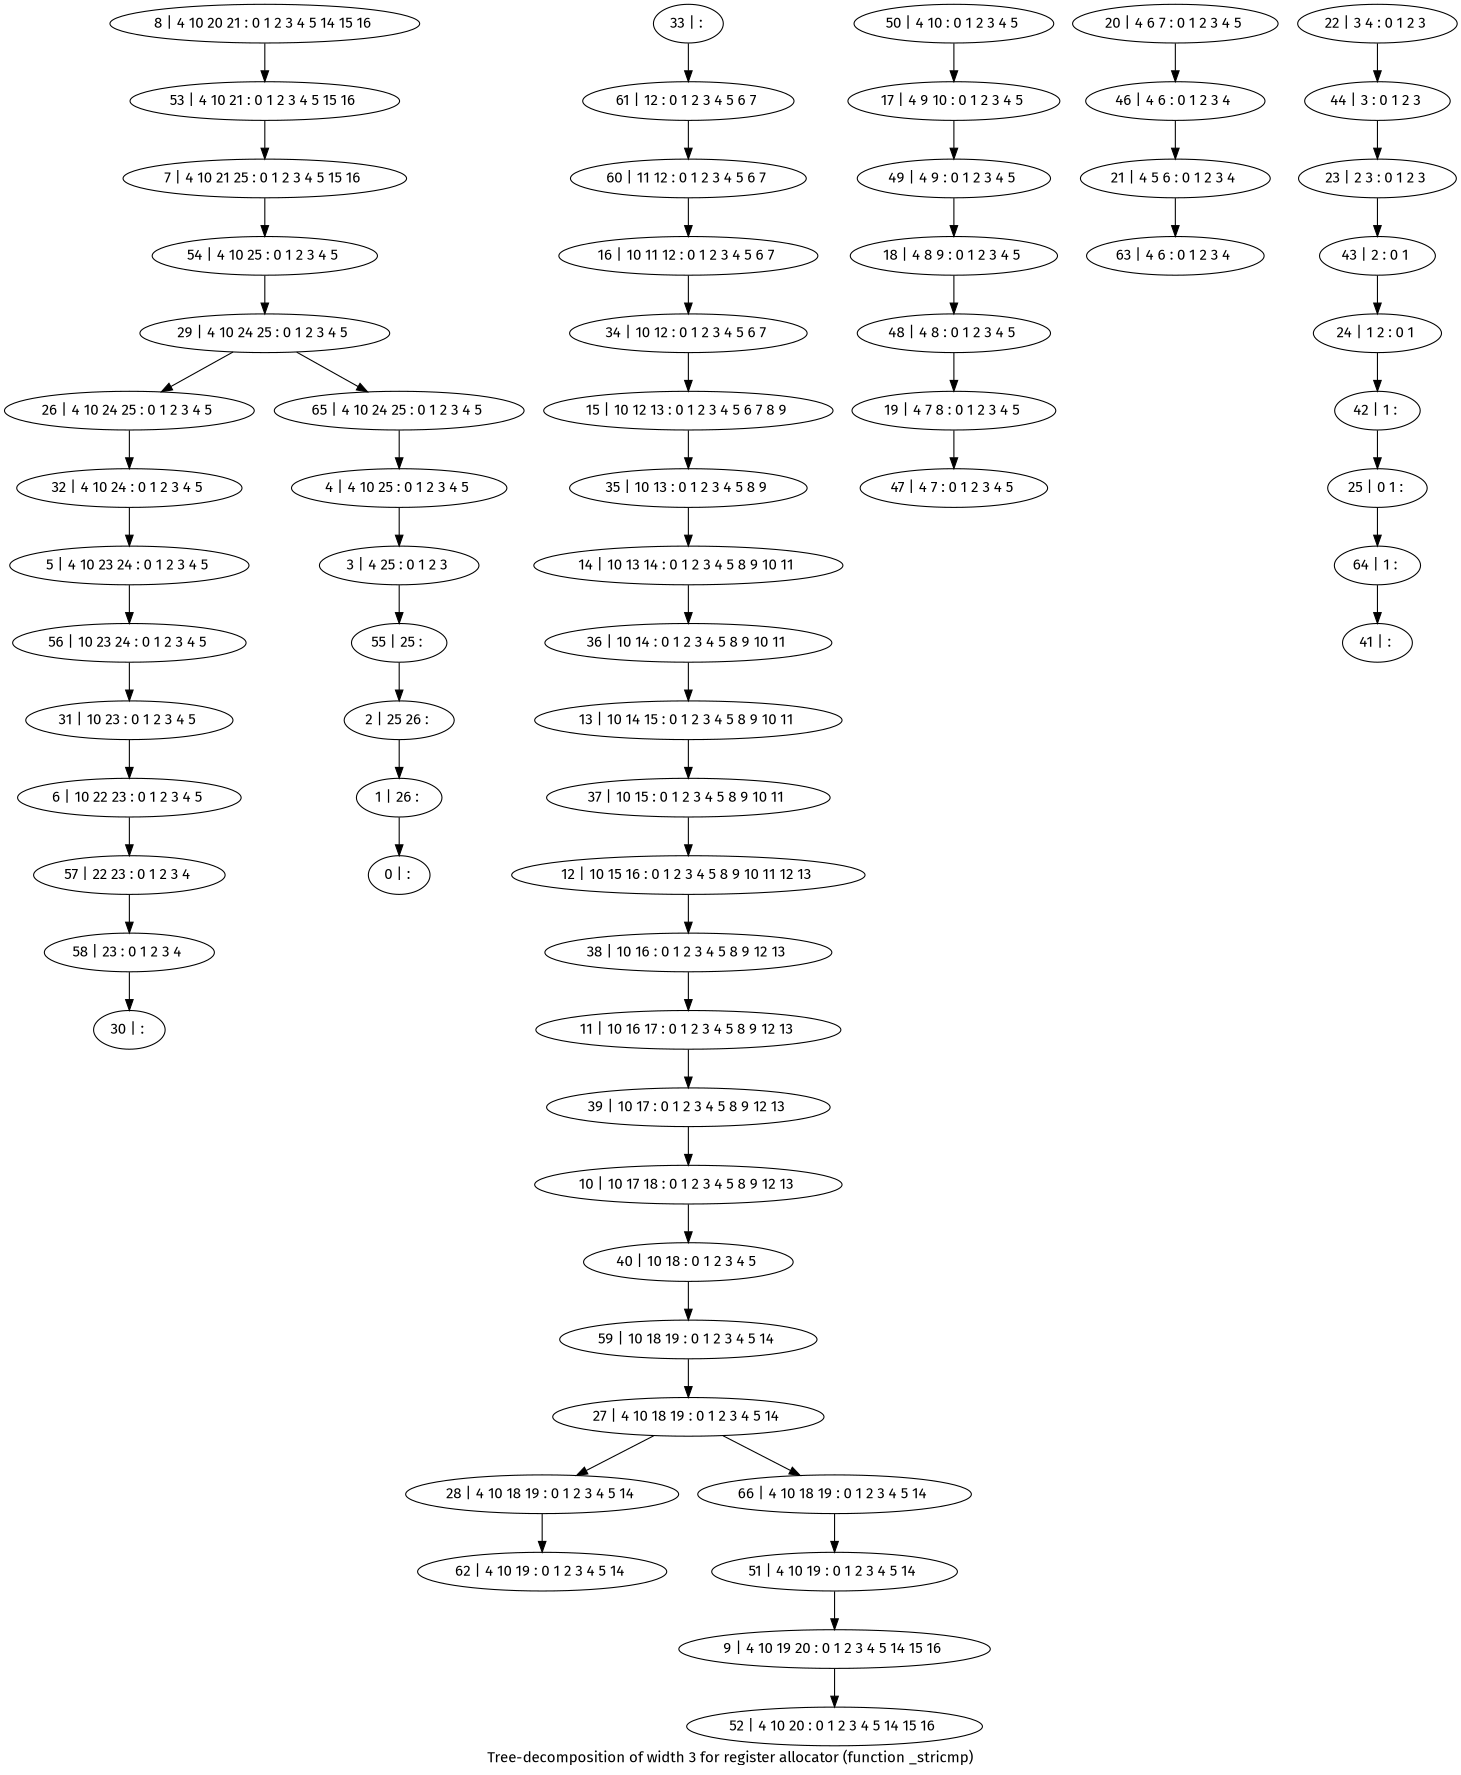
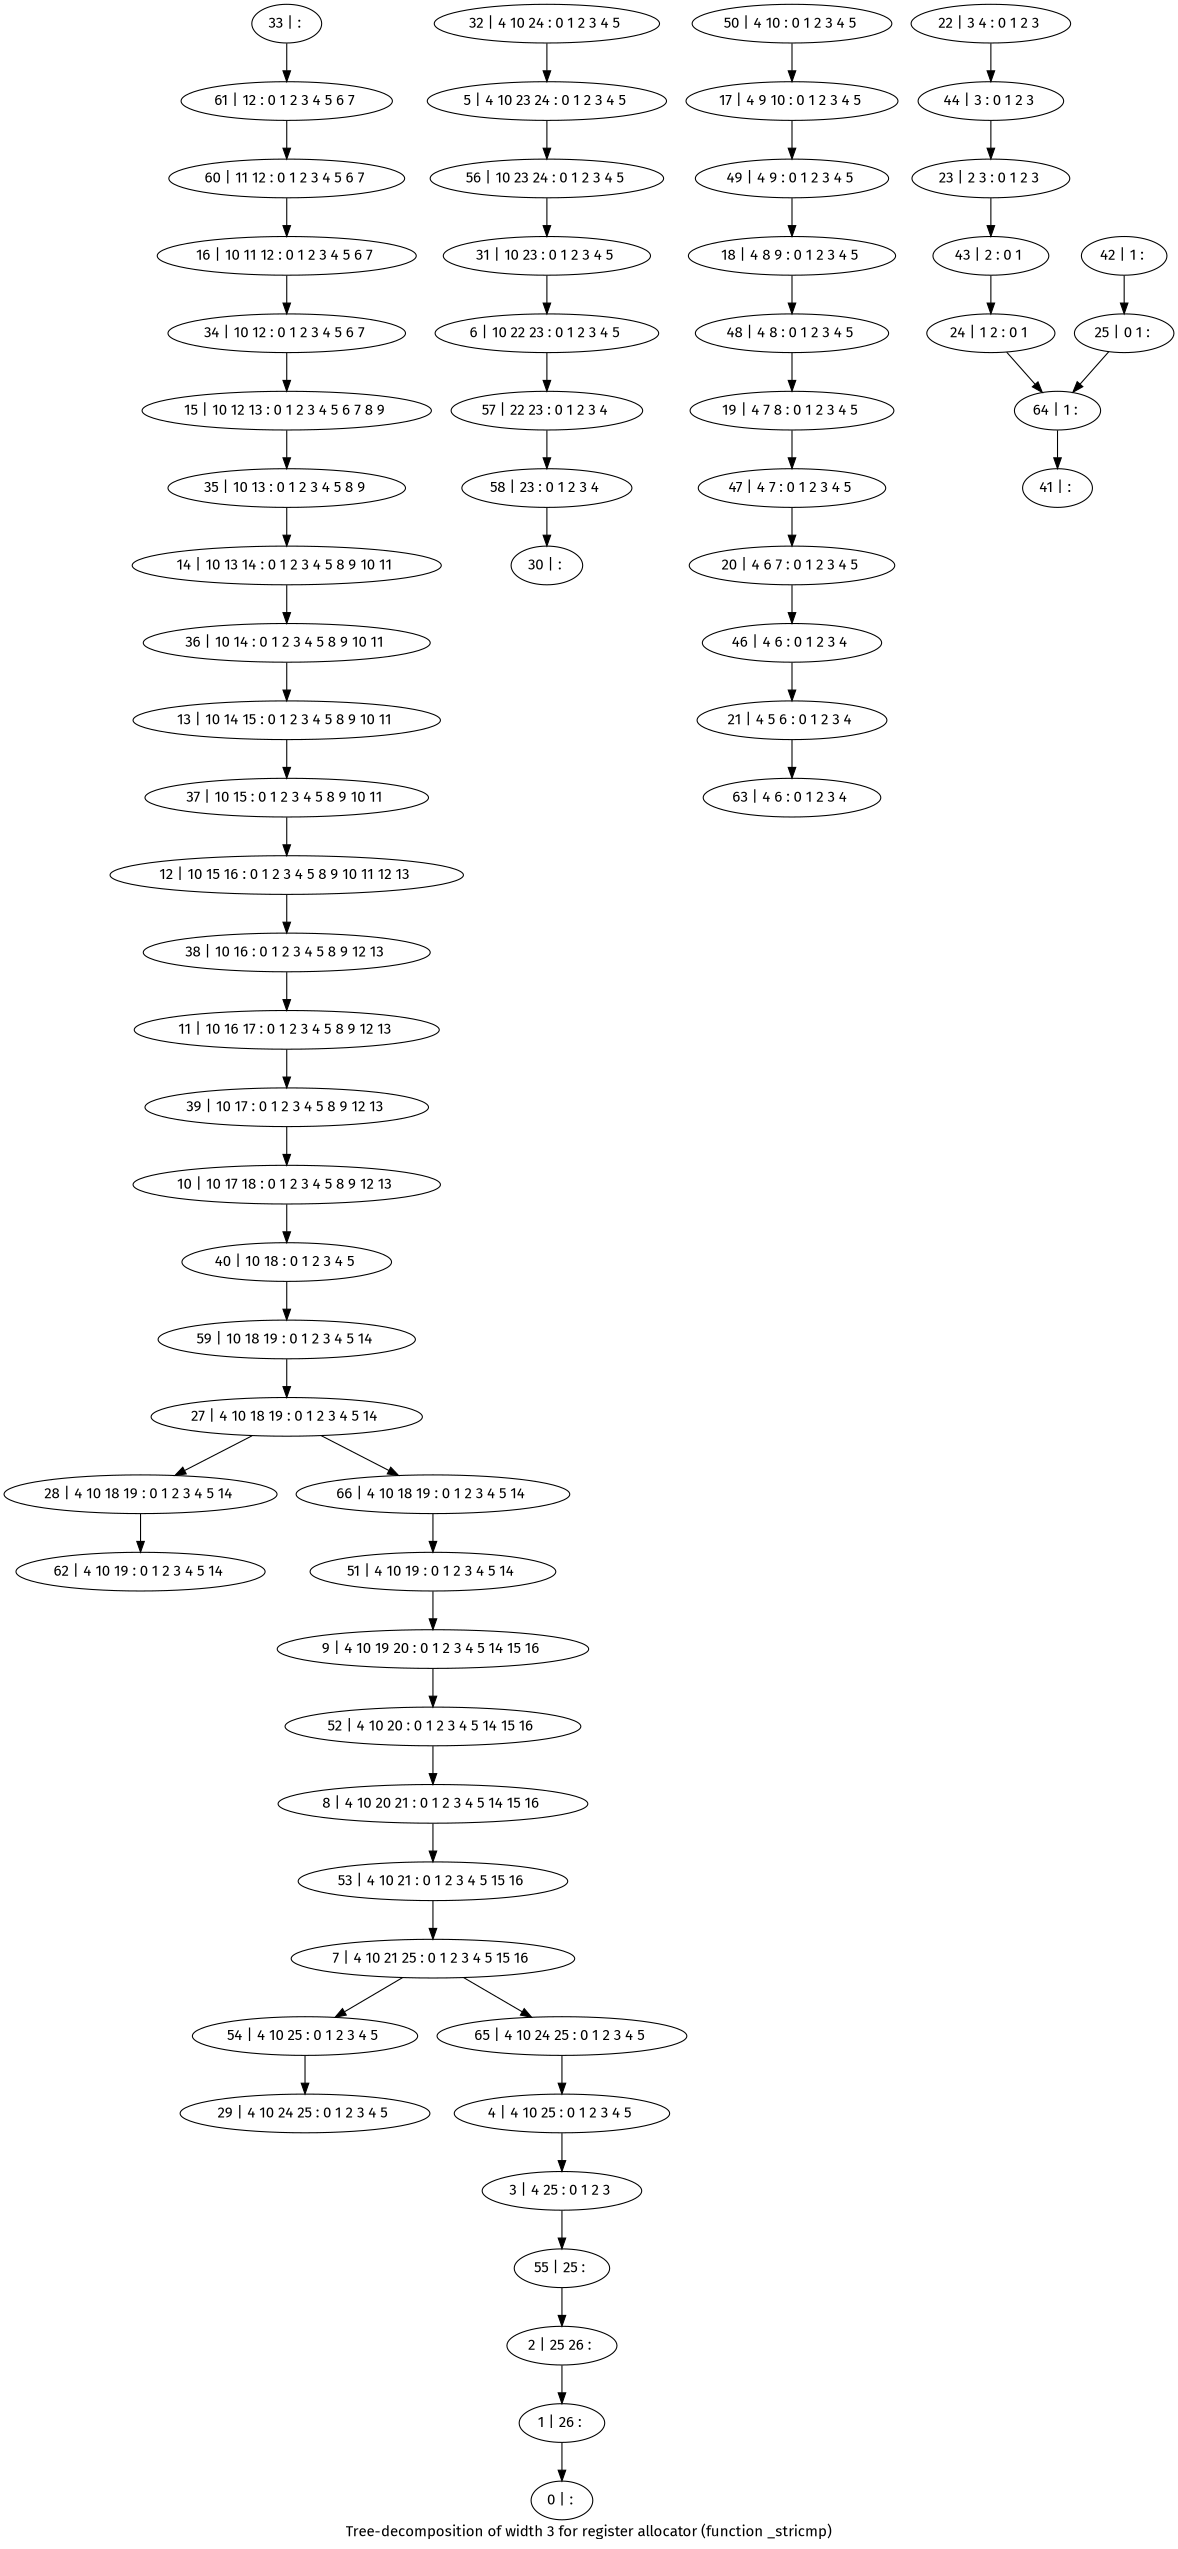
  digraph {
    fontname="Fira Sans"
    label="Tree-decomposition of width 3 for register allocator (function _stricmp)"
    node [fontname="Fira Sans"]
    edge [fontname="Fira Sans"]
    n1 [label="0 | : "]
    n2 [label="1 | 26 : "]
    n3 [label="2 | 25 26 : "]
    n4 [label="3 | 4 25 : 0 1 2 3 "]
    n5 [label="55 | 25 : "]
    n6 [label="4 | 4 10 25 : 0 1 2 3 4 5 "]
    n7 [label="5 | 4 10 23 24 : 0 1 2 3 4 5 "]
    n8 [label="56 | 10 23 24 : 0 1 2 3 4 5 "]
    n9 [label="31 | 10 23 : 0 1 2 3 4 5 "]
    n10 [label="6 | 10 22 23 : 0 1 2 3 4 5 "]
    n11 [label="57 | 22 23 : 0 1 2 3 4 "]
    n12 [label="58 | 23 : 0 1 2 3 4 "]
    n13 [label="7 | 4 10 21 25 : 0 1 2 3 4 5 15 16 "]
    n14 [label="54 | 4 10 25 : 0 1 2 3 4 5 "]
    n15 [label="29 | 4 10 24 25 : 0 1 2 3 4 5 "]
    n16 [label="8 | 4 10 20 21 : 0 1 2 3 4 5 14 15 16 "]
    n17 [label="53 | 4 10 21 : 0 1 2 3 4 5 15 16 "]
    n18 [label="9 | 4 10 19 20 : 0 1 2 3 4 5 14 15 16 "]
    n19 [label="52 | 4 10 20 : 0 1 2 3 4 5 14 15 16 "]
    n20 [label="10 | 10 17 18 : 0 1 2 3 4 5 8 9 12 13 "]
    n21 [label="40 | 10 18 : 0 1 2 3 4 5 "]
    n22 [label="59 | 10 18 19 : 0 1 2 3 4 5 14 "]
    n23 [label="11 | 10 16 17 : 0 1 2 3 4 5 8 9 12 13 "]
    n24 [label="39 | 10 17 : 0 1 2 3 4 5 8 9 12 13 "]
    n25 [label="12 | 10 15 16 : 0 1 2 3 4 5 8 9 10 11 12 13 "]
    n26 [label="38 | 10 16 : 0 1 2 3 4 5 8 9 12 13 "]
    n27 [label="13 | 10 14 15 : 0 1 2 3 4 5 8 9 10 11 "]
    n28 [label="37 | 10 15 : 0 1 2 3 4 5 8 9 10 11 "]
    n29 [label="14 | 10 13 14 : 0 1 2 3 4 5 8 9 10 11 "]
    n30 [label="36 | 10 14 : 0 1 2 3 4 5 8 9 10 11 "]
    n31 [label="15 | 10 12 13 : 0 1 2 3 4 5 6 7 8 9 "]
    n32 [label="35 | 10 13 : 0 1 2 3 4 5 8 9 "]
    n33 [label="16 | 10 11 12 : 0 1 2 3 4 5 6 7 "]
    n34 [label="34 | 10 12 : 0 1 2 3 4 5 6 7 "]
    n35 [label="17 | 4 9 10 : 0 1 2 3 4 5 "]
    n36 [label="49 | 4 9 : 0 1 2 3 4 5 "]
    n37 [label="18 | 4 8 9 : 0 1 2 3 4 5 "]
    n38 [label="48 | 4 8 : 0 1 2 3 4 5 "]
    n39 [label="19 | 4 7 8 : 0 1 2 3 4 5 "]
    n40 [label="47 | 4 7 : 0 1 2 3 4 5 "]
    n41 [label="20 | 4 6 7 : 0 1 2 3 4 5 "]
    n42 [label="46 | 4 6 : 0 1 2 3 4 "]
    n43 [label="21 | 4 5 6 : 0 1 2 3 4 "]
    n44 [label="63 | 4 6 : 0 1 2 3 4 "]
    n45 [label="22 | 3 4 : 0 1 2 3 "]
    n46 [label="44 | 3 : 0 1 2 3 "]
    n47 [label="23 | 2 3 : 0 1 2 3 "]
    n48 [label="43 | 2 : 0 1 "]
    n49 [label="24 | 1 2 : 0 1 "]
    n50 [label="42 | 1 : "]
    n51 [label="25 | 0 1 : "]
    n52 [label="64 | 1 : "]
    n53 [label="41 | : "]
-   n54 [label="26 | 4 10 24 25 : 0 1 2 3 4 5 "]
    n55 [label="32 | 4 10 24 : 0 1 2 3 4 5 "]
    n56 [label="27 | 4 10 18 19 : 0 1 2 3 4 5 14 "]
    n57 [label="28 | 4 10 18 19 : 0 1 2 3 4 5 14 "]
    n58 [label="66 | 4 10 18 19 : 0 1 2 3 4 5 14 "]
    n59 [label="62 | 4 10 19 : 0 1 2 3 4 5 14 "]
    n60 [label="51 | 4 10 19 : 0 1 2 3 4 5 14 "]
    n61 [label="65 | 4 10 24 25 : 0 1 2 3 4 5 "]
    n62 [label="30 | : "]
    n63 [label="33 | : "]
    n64 [label="61 | 12 : 0 1 2 3 4 5 6 7 "]
    n65 [label="60 | 11 12 : 0 1 2 3 4 5 6 7 "]
    n66 [label="50 | 4 10 : 0 1 2 3 4 5 "]
    n2 -> n1
    n3 -> n2
    n4 -> n5
    n5 -> n3
    n6 -> n4
    n7 -> n8
    n8 -> n9
    n9 -> n10
    n10 -> n11
    n11 -> n12
    n12 -> n62
    n13 -> n14
    n14 -> n15
-   n15 -> n54
-   n15 -> n61
+   n13 -> n61
    n16 -> n17
    n17 -> n13
    n18 -> n19
+   n19 -> n16
    n20 -> n21
    n21 -> n22
    n22 -> n56
    n23 -> n24
    n24 -> n20
    n25 -> n26
    n26 -> n23
    n27 -> n28
    n28 -> n25
    n29 -> n30
    n30 -> n27
    n31 -> n32
    n32 -> n29
    n33 -> n34
    n34 -> n31
    n35 -> n36
    n36 -> n37
    n37 -> n38
    n38 -> n39
    n39 -> n40
+   n40 -> n41
    n41 -> n42
    n42 -> n43
    n43 -> n44
    n45 -> n46
    n46 -> n47
    n47 -> n48
    n48 -> n49
-   n49 -> n50
+   n49 -> n52
    n50 -> n51
    n51 -> n52
    n52 -> n53
-   n54 -> n55
    n55 -> n7
    n56 -> n57
    n56 -> n58
    n57 -> n59
    n58 -> n60
    n60 -> n18
    n61 -> n6
    n63 -> n64
    n64 -> n65
    n65 -> n33
    n66 -> n35
  }
